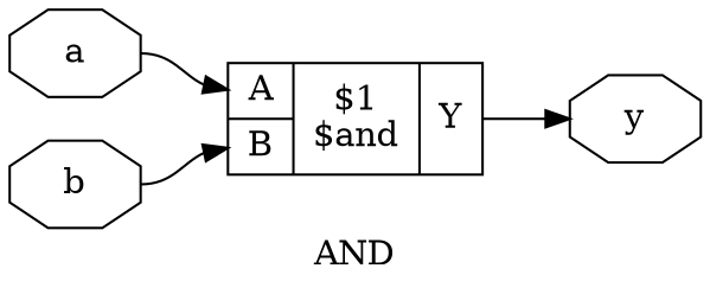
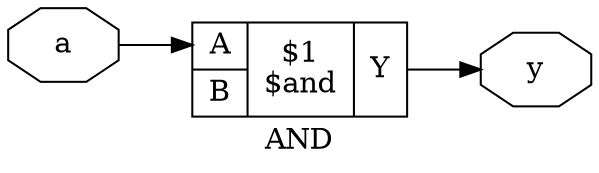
  digraph {
    label=AND
    rankdir=LR
    remincross=true
    node [color=black fontcolor=black shape=octagon]
    edge [color=black fontcolor=black tailport=e]
    n1 [label=a]
    n2 [label="{{<p4> A|<p5> B}|$1\n$and|{<p6> Y}}" shape=record color="" fontcolor=""]
-   n3 [label=b]
    n4 [label=y]
    n1 -> n2 [headport="p4:w"]
    n2 -> n4 [headport=w tailport="p6:e"]
-   n3 -> n2 [headport="p5:w"]
  }
